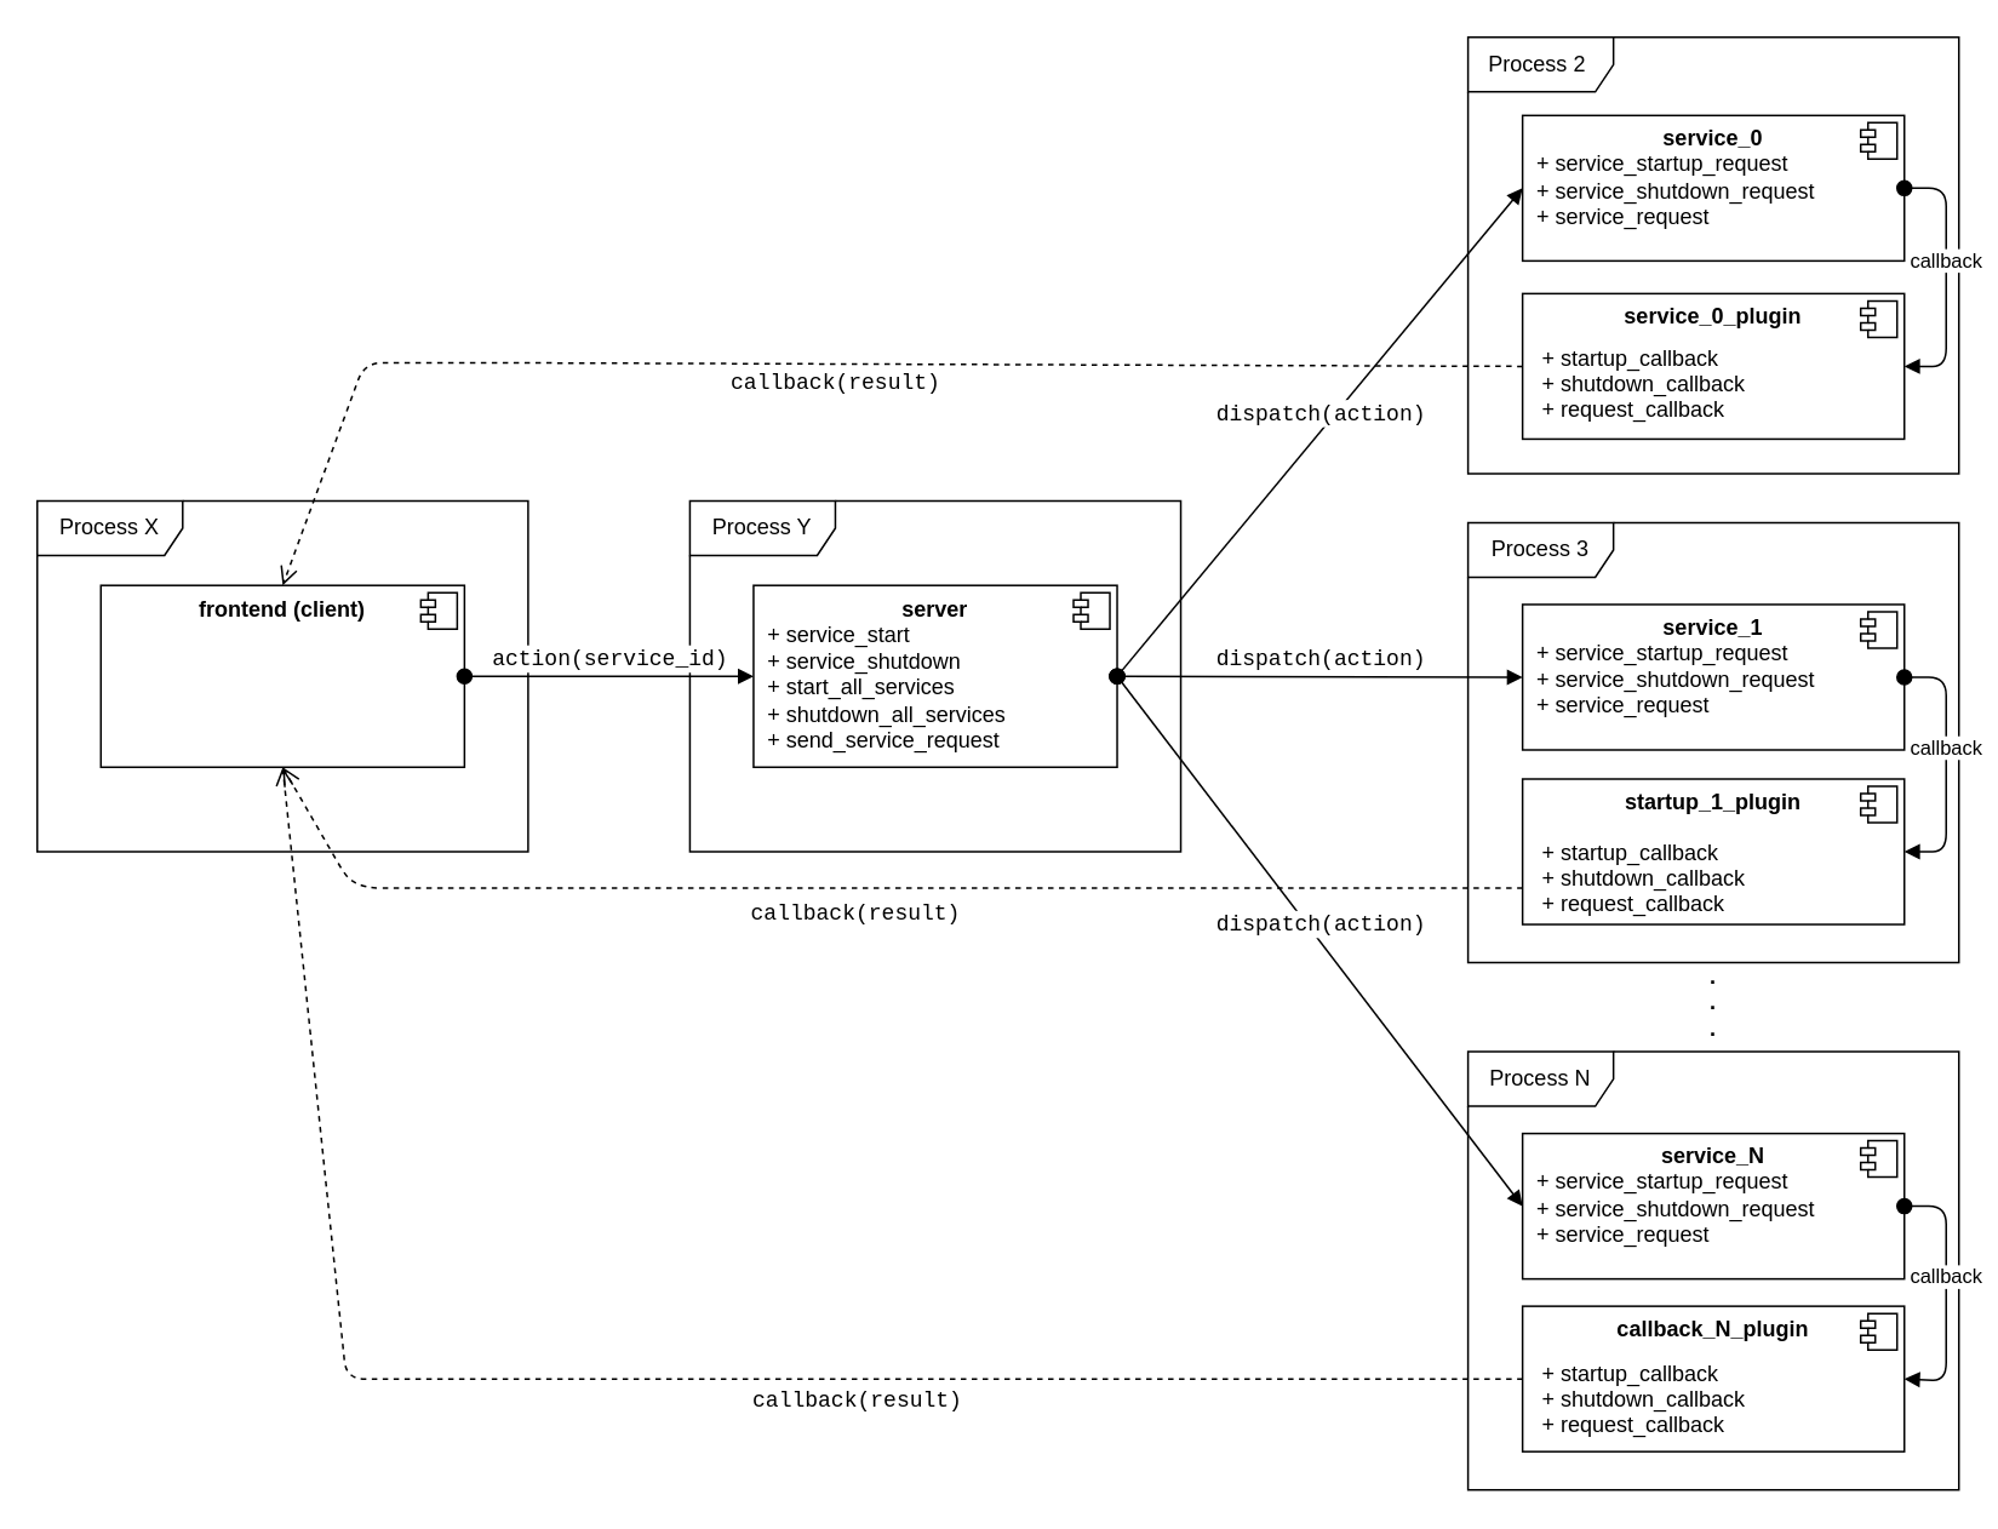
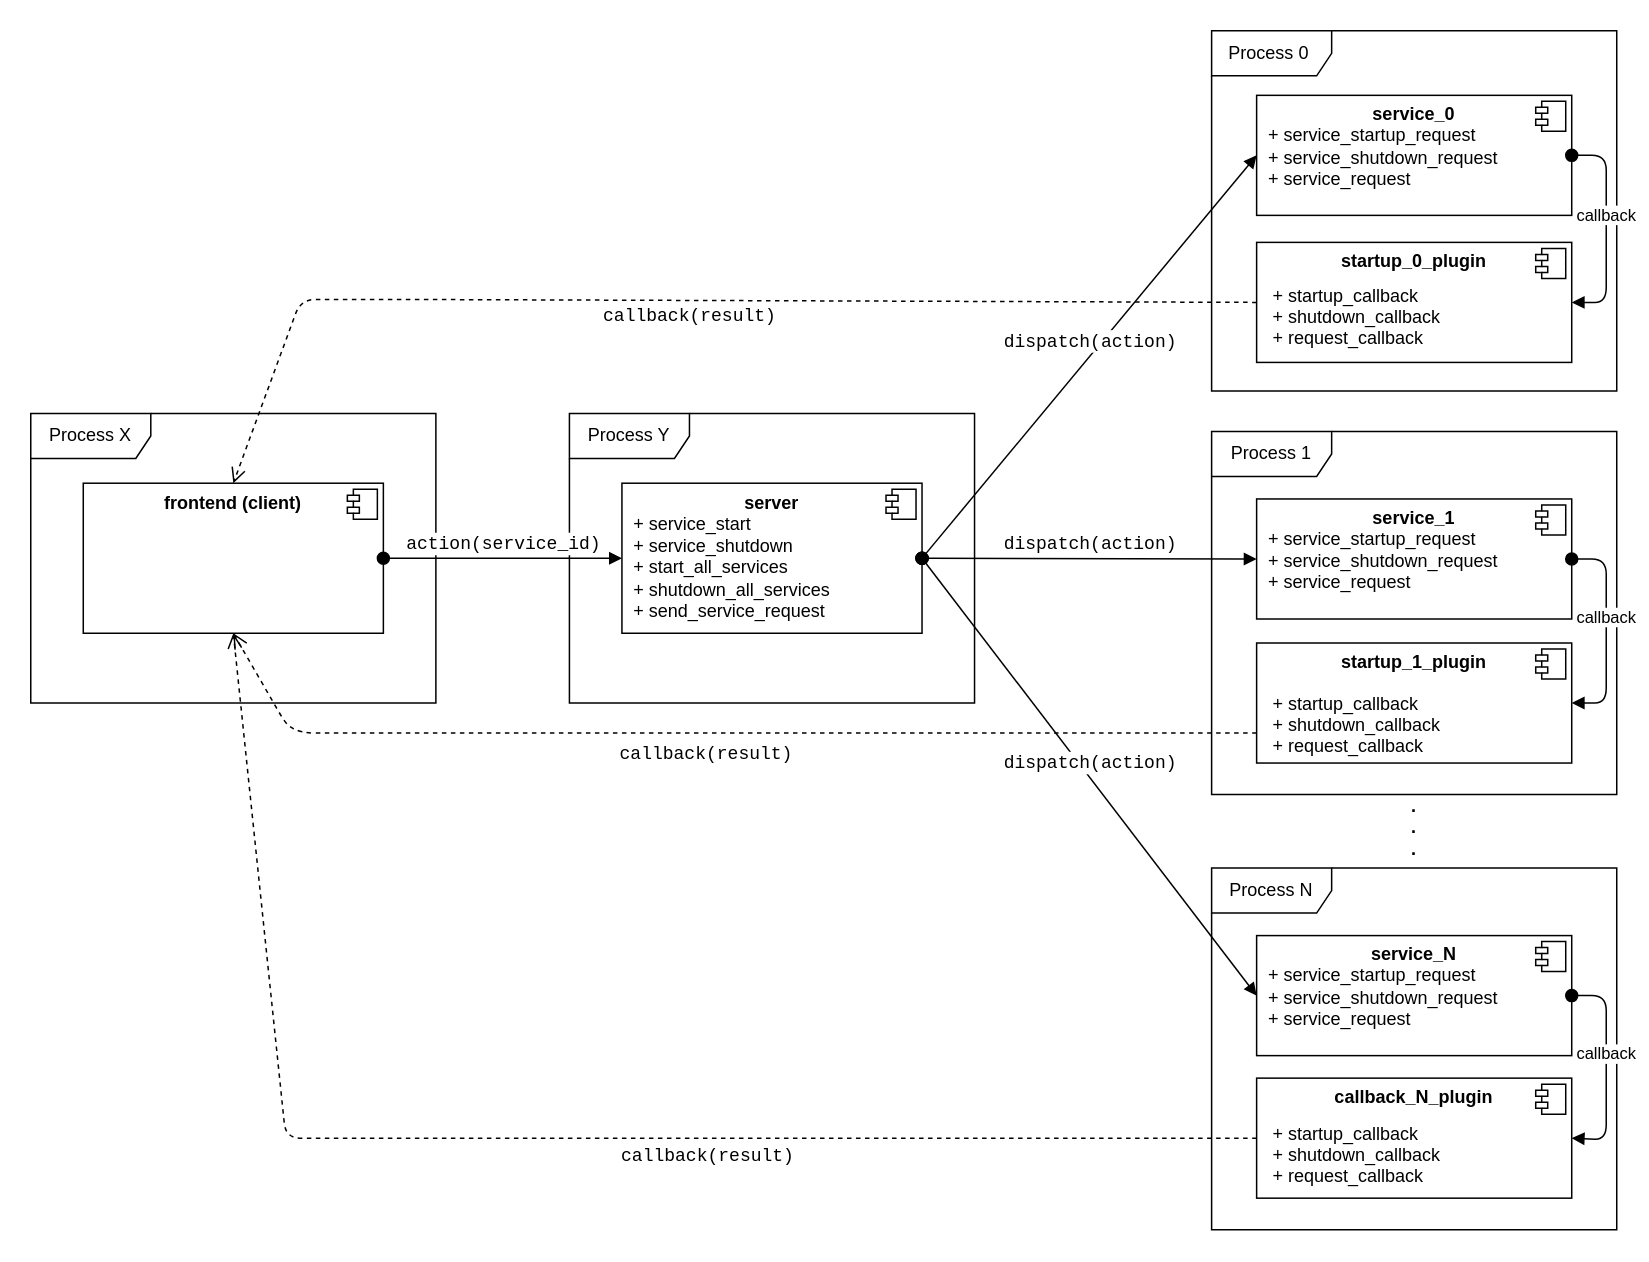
  <mxCell id="0" />
  <mxCell id="1" parent="0" />
  <mxCell id="2" value="&lt;p style=&quot;margin: 0px ; margin-top: 6px ; text-align: center&quot;&gt;&lt;b&gt;server&lt;/b&gt;&lt;/p&gt;&lt;p style=&quot;margin: 0px ; margin-left: 8px&quot;&gt;+ service_start&lt;/p&gt;&lt;p style=&quot;margin: 0px ; margin-left: 8px&quot;&gt;+ service_shutdown&lt;/p&gt;&lt;p style=&quot;margin: 0px ; margin-left: 8px&quot;&gt;&lt;span&gt;+ start_all_services&lt;/span&gt;&lt;br&gt;&lt;/p&gt;&lt;p style=&quot;margin: 0px ; margin-left: 8px&quot;&gt;+ shutdown_all_services&lt;/p&gt;&lt;p style=&quot;margin: 0px ; margin-left: 8px&quot;&gt;+ send_service_request&lt;/p&gt;" style="align=left;overflow=fill;html=1;" vertex="1" parent="1"><mxGeometry x="414" y="321.5" width="200" height="100" as="geometry" /></mxCell>
  <mxCell id="3" value="" style="shape=component;jettyWidth=8;jettyHeight=4;" vertex="1" parent="2"><mxGeometry x="1" width="20" height="20" relative="1" as="geometry"><mxPoint x="-24" y="4" as="offset" /></mxGeometry></mxCell>
  <mxCell id="4" value="&lt;p style=&quot;margin: 0px ; margin-top: 6px ; text-align: center&quot;&gt;&lt;b&gt;service_N&lt;/b&gt;&lt;/p&gt;&lt;p style=&quot;margin: 0px ; margin-left: 8px&quot;&gt;+ service_startup_request&lt;/p&gt;&lt;p style=&quot;margin: 0px ; margin-left: 8px&quot;&gt;+ service_shutdown_request&lt;/p&gt;&lt;p style=&quot;margin: 0px ; margin-left: 8px&quot;&gt;+ service_request&lt;/p&gt;" style="align=left;overflow=fill;html=1;" vertex="1" parent="1"><mxGeometry x="837" y="623" width="210" height="80" as="geometry" /></mxCell>
  <mxCell id="5" value="" style="shape=component;jettyWidth=8;jettyHeight=4;" vertex="1" parent="4"><mxGeometry x="1" width="20" height="20" relative="1" as="geometry"><mxPoint x="-24" y="4" as="offset" /></mxGeometry></mxCell>
  <mxCell id="6" value="&lt;b&gt;.&lt;br&gt;.&lt;br&gt;.&lt;br&gt;&lt;/b&gt;" style="text;html=1;strokeColor=none;fillColor=none;align=center;verticalAlign=middle;whiteSpace=wrap;rounded=0;" vertex="1" parent="1"><mxGeometry x="922" y="531" width="40" height="40" as="geometry" /></mxCell>
  <mxCell id="7" value="&lt;span&gt;&lt;font face=&quot;Courier New&quot;&gt;dispatch(action)&lt;/font&gt;&lt;/span&gt;" style="html=1;verticalAlign=bottom;startArrow=oval;startFill=1;endArrow=block;startSize=8;entryX=0;entryY=0.5;exitX=1;exitY=0.5;fontSize=12;labelBackgroundColor=#ffffff;" edge="1" parent="1" source="2" target="29"><mxGeometry width="60" relative="1" as="geometry"><mxPoint x="507" y="169" as="sourcePoint" /><mxPoint x="832" y="104" as="targetPoint" /></mxGeometry></mxCell>
  <mxCell id="8" value="&lt;font face=&quot;Courier New&quot;&gt;dispatch(action)&lt;/font&gt;" style="html=1;verticalAlign=bottom;startArrow=oval;startFill=1;endArrow=block;startSize=8;entryX=0;entryY=0.5;exitX=1;exitY=0.5;labelBackgroundColor=#ffffff;fontSize=12;" edge="1" parent="1" source="2" target="22"><mxGeometry width="60" relative="1" as="geometry"><mxPoint x="517" y="179" as="sourcePoint" /><mxPoint x="150" y="688" as="targetPoint" /></mxGeometry></mxCell>
  <mxCell id="9" value="&lt;span&gt;&lt;font face=&quot;Courier New&quot;&gt;dispatch(action)&lt;/font&gt;&lt;/span&gt;" style="html=1;verticalAlign=bottom;startArrow=oval;startFill=1;endArrow=block;startSize=8;entryX=0;entryY=0.5;exitX=1;exitY=0.5;labelBackgroundColor=#ffffff;fontSize=12;" edge="1" parent="1" source="2" target="4"><mxGeometry width="60" relative="1" as="geometry"><mxPoint x="497" y="189" as="sourcePoint" /><mxPoint x="897.333" y="293.833" as="targetPoint" /></mxGeometry></mxCell>
  <mxCell id="10" value="Process N&lt;br&gt;" style="shape=umlFrame;whiteSpace=wrap;html=1;width=80;height=30;" vertex="1" parent="1"><mxGeometry x="807" y="578" width="270" height="241" as="geometry" /></mxCell>
  <mxCell id="11" value="Process Y&lt;br&gt;" style="shape=umlFrame;whiteSpace=wrap;html=1;width=80;height=30;" vertex="1" parent="1"><mxGeometry x="379" y="275" width="270" height="193" as="geometry" /></mxCell>
  <mxCell id="12" value="&lt;p style=&quot;margin: 0px ; margin-top: 6px ; text-align: center&quot;&gt;&lt;b&gt;frontend (client)&lt;/b&gt;&lt;/p&gt;" style="align=left;overflow=fill;html=1;" vertex="1" parent="1"><mxGeometry x="55" y="321.5" width="200" height="100" as="geometry" /></mxCell>
  <mxCell id="13" value="" style="shape=component;jettyWidth=8;jettyHeight=4;" vertex="1" parent="12"><mxGeometry x="1" width="20" height="20" relative="1" as="geometry"><mxPoint x="-24" y="4" as="offset" /></mxGeometry></mxCell>
  <mxCell id="14" value="Process X&lt;br&gt;" style="shape=umlFrame;whiteSpace=wrap;html=1;width=80;height=30;" vertex="1" parent="1"><mxGeometry x="20" y="275" width="270" height="193" as="geometry" /></mxCell>
  <mxCell id="15" value="&lt;font face=&quot;Courier New&quot;&gt;action(service_id)&lt;/font&gt;" style="html=1;verticalAlign=bottom;startArrow=oval;startFill=1;endArrow=block;startSize=8;entryX=0;entryY=0.5;exitX=1;exitY=0.5;fontSize=12;labelBackgroundColor=#ffffff;" edge="1" parent="1" source="12" target="2"><mxGeometry width="60" relative="1" as="geometry"><mxPoint x="339.794" y="257.824" as="sourcePoint" /><mxPoint x="575.088" as="targetPoint" y="-1" /></mxGeometry></mxCell>
  <mxCell id="16" value="" style="html=1;verticalAlign=bottom;endArrow=open;dashed=1;endSize=8;exitX=0;exitY=0.5;entryX=0.5;entryY=1;" edge="1" parent="1" source="18" target="12"><mxGeometry relative="1" as="geometry"><mxPoint x="760" y="768.5" as="sourcePoint" /><mxPoint x="680" y="768.5" as="targetPoint" /><Array as="points"><mxPoint x="190" y="758" /></Array></mxGeometry></mxCell>
  <mxCell id="17" value="&lt;font face=&quot;Courier New&quot;&gt;callback(result)&lt;/font&gt;" style="text;html=1;resizable=0;points=[];align=center;verticalAlign=middle;labelBackgroundColor=none;" vertex="1" connectable="0" parent="16"><mxGeometry x="-0.265" y="4" relative="1" as="geometry"><mxPoint x="-5" y="7" as="offset" /></mxGeometry></mxCell>
  <mxCell id="18" value="&lt;p style=&quot;margin: 0px ; margin-top: 6px ; text-align: center&quot;&gt;&lt;b&gt;callback_N_plugin&lt;/b&gt;&lt;/p&gt;" style="align=left;overflow=fill;html=1;" vertex="1" parent="1"><mxGeometry x="837" y="718" width="210" height="80" as="geometry" /></mxCell>
  <mxCell id="19" value="" style="shape=component;jettyWidth=8;jettyHeight=4;" vertex="1" parent="18"><mxGeometry x="1" width="20" height="20" relative="1" as="geometry"><mxPoint x="-24" y="4" as="offset" /></mxGeometry></mxCell>
  <mxCell id="20" value="+ startup_callback&#10;+ shutdown_callback&#10;+ request_callback&#10;" style="text;strokeColor=none;fillColor=none;align=left;verticalAlign=top;spacingLeft=4;spacingRight=4;overflow=hidden;rotatable=0;points=[[0,0.5],[1,0.5]];portConstraint=eastwest;" vertex="1" parent="18"><mxGeometry x="5" y="24" width="195" height="53" as="geometry" /></mxCell>
  <mxCell id="21" value="callback" style="html=1;verticalAlign=bottom;startArrow=oval;startFill=1;endArrow=block;startSize=8;exitX=1;exitY=0.5;entryX=1;entryY=0.5;" edge="1" parent="1" source="4" target="18"><mxGeometry width="60" relative="1" as="geometry"><mxPoint x="1047" y="648" as="sourcePoint" /><mxPoint x="450" y="669" as="targetPoint" /><Array as="points"><mxPoint x="1070" y="663" /><mxPoint x="1070" y="759" /></Array></mxGeometry></mxCell>
  <mxCell id="22" value="&lt;p style=&quot;margin: 0px ; margin-top: 6px ; text-align: center&quot;&gt;&lt;b&gt;service_1&lt;/b&gt;&lt;/p&gt;&lt;p style=&quot;margin: 0px ; margin-left: 8px&quot;&gt;+ service_startup_request&lt;/p&gt;&lt;p style=&quot;margin: 0px ; margin-left: 8px&quot;&gt;+ service_shutdown_request&lt;/p&gt;&lt;p style=&quot;margin: 0px ; margin-left: 8px&quot;&gt;+ service_request&lt;/p&gt;" style="align=left;overflow=fill;html=1;" vertex="1" parent="1"><mxGeometry x="837" y="332" width="210" height="80" as="geometry" /></mxCell>
  <mxCell id="23" value="" style="shape=component;jettyWidth=8;jettyHeight=4;" vertex="1" parent="22"><mxGeometry x="1" width="20" height="20" relative="1" as="geometry"><mxPoint x="-24" y="4" as="offset" /></mxGeometry></mxCell>
- <mxCell id="24" value="Process 3&lt;br&gt;" style="shape=umlFrame;whiteSpace=wrap;html=1;width=80;height=30;" vertex="1" parent="1"><mxGeometry x="807" y="287" width="270" height="242" as="geometry" /></mxCell>
+ <mxCell id="24" value="Process 1&lt;br&gt;" style="shape=umlFrame;whiteSpace=wrap;html=1;width=80;height=30;" vertex="1" parent="1"><mxGeometry x="807" y="287" width="270" height="242" as="geometry" /></mxCell>
  <mxCell id="25" value="&lt;p style=&quot;margin: 0px ; margin-top: 6px ; text-align: center&quot;&gt;&lt;b&gt;startup_1_plugin&lt;/b&gt;&lt;/p&gt;" style="align=left;overflow=fill;html=1;" vertex="1" parent="1"><mxGeometry x="837" y="428" width="210" height="80" as="geometry" /></mxCell>
  <mxCell id="26" value="" style="shape=component;jettyWidth=8;jettyHeight=4;" vertex="1" parent="25"><mxGeometry x="1" width="20" height="20" relative="1" as="geometry"><mxPoint x="-24" y="4" as="offset" /></mxGeometry></mxCell>
  <mxCell id="27" value="+ startup_callback&#10;+ shutdown_callback&#10;+ request_callback&#10;" style="text;strokeColor=none;fillColor=none;align=left;verticalAlign=top;spacingLeft=4;spacingRight=4;overflow=hidden;rotatable=0;points=[[0,0.5],[1,0.5]];portConstraint=eastwest;" vertex="1" parent="25"><mxGeometry x="5" y="27" width="195" height="53" as="geometry" /></mxCell>
  <mxCell id="28" value="callback" style="html=1;verticalAlign=bottom;startArrow=oval;startFill=1;endArrow=block;startSize=8;exitX=1;exitY=0.5;entryX=1;entryY=0.5;" edge="1" source="22" target="25" parent="1"><mxGeometry width="60" relative="1" as="geometry"><mxPoint x="1047" y="358" as="sourcePoint" /><mxPoint x="450" y="378" as="targetPoint" /><Array as="points"><mxPoint x="1070" y="372" /><mxPoint x="1070" y="468" /></Array></mxGeometry></mxCell>
  <mxCell id="29" value="&lt;p style=&quot;margin: 0px ; margin-top: 6px ; text-align: center&quot;&gt;&lt;b&gt;service_0&lt;/b&gt;&lt;/p&gt;&lt;p style=&quot;margin: 0px ; margin-left: 8px&quot;&gt;+ service_startup_request&lt;/p&gt;&lt;p style=&quot;margin: 0px ; margin-left: 8px&quot;&gt;+ service_shutdown_request&lt;/p&gt;&lt;p style=&quot;margin: 0px ; margin-left: 8px&quot;&gt;+ service_request&lt;/p&gt;" style="align=left;overflow=fill;html=1;" vertex="1" parent="1"><mxGeometry x="837" y="63" width="210" height="80" as="geometry" /></mxCell>
  <mxCell id="30" value="" style="shape=component;jettyWidth=8;jettyHeight=4;" vertex="1" parent="29"><mxGeometry x="1" width="20" height="20" relative="1" as="geometry"><mxPoint x="-24" y="4" as="offset" /></mxGeometry></mxCell>
- <mxCell id="31" value="Process 2&amp;nbsp;&lt;br&gt;" style="shape=umlFrame;whiteSpace=wrap;html=1;width=80;height=30;" vertex="1" parent="1"><mxGeometry x="807" y="20" width="270" height="240" as="geometry" /></mxCell>
- <mxCell id="32" value="&lt;p style=&quot;margin: 0px ; margin-top: 6px ; text-align: center&quot;&gt;&lt;b&gt;service_0_plugin&lt;/b&gt;&lt;/p&gt;" style="align=left;overflow=fill;html=1;" vertex="1" parent="1"><mxGeometry x="837" y="161" width="210" height="80" as="geometry" /></mxCell>
+ <mxCell id="31" value="Process 0&amp;nbsp;&lt;br&gt;" style="shape=umlFrame;whiteSpace=wrap;html=1;width=80;height=30;" vertex="1" parent="1"><mxGeometry x="807" y="20" width="270" height="240" as="geometry" /></mxCell>
+ <mxCell id="32" value="&lt;p style=&quot;margin: 0px ; margin-top: 6px ; text-align: center&quot;&gt;&lt;b&gt;startup_0_plugin&lt;/b&gt;&lt;/p&gt;" style="align=left;overflow=fill;html=1;" vertex="1" parent="1"><mxGeometry x="837" y="161" width="210" height="80" as="geometry" /></mxCell>
  <mxCell id="33" value="" style="shape=component;jettyWidth=8;jettyHeight=4;" vertex="1" parent="32"><mxGeometry x="1" width="20" height="20" relative="1" as="geometry"><mxPoint x="-24" y="4" as="offset" /></mxGeometry></mxCell>
  <mxCell id="34" value="+ startup_callback&#10;+ shutdown_callback&#10;+ request_callback&#10;" style="text;strokeColor=none;fillColor=none;align=left;verticalAlign=top;spacingLeft=4;spacingRight=4;overflow=hidden;rotatable=0;points=[[0,0.5],[1,0.5]];portConstraint=eastwest;" vertex="1" parent="32"><mxGeometry x="5" y="22" width="195" height="53" as="geometry" /></mxCell>
  <mxCell id="35" value="callback" style="html=1;verticalAlign=bottom;startArrow=oval;startFill=1;endArrow=block;startSize=8;exitX=1;exitY=0.5;entryX=1;entryY=0.5;labelBackgroundColor=#ffffff;" edge="1" source="29" target="32" parent="1"><mxGeometry width="60" relative="1" as="geometry"><mxPoint x="390" y="127" as="sourcePoint" /><mxPoint x="1047" y="216" as="targetPoint" /><Array as="points"><mxPoint x="1070" y="103" /><mxPoint x="1070" y="201" /></Array></mxGeometry></mxCell>
  <mxCell id="36" value="&lt;span&gt;&lt;font face=&quot;Courier New&quot;&gt;callback(result)&lt;/font&gt;&lt;/span&gt;&lt;br style=&quot;font-size: 12px&quot;&gt;" style="html=1;verticalAlign=top;endArrow=open;dashed=1;endSize=8;exitX=0;exitY=0.75;entryX=0.5;entryY=1;labelBorderColor=none;labelBackgroundColor=none;labelPosition=center;verticalLabelPosition=bottom;align=center;fontSize=12;" edge="1" parent="1" source="25" target="12"><mxGeometry x="0.022" relative="1" as="geometry"><mxPoint x="847" y="795" as="sourcePoint" /><mxPoint x="165" y="432" as="targetPoint" /><Array as="points"><mxPoint x="200" y="488" /><mxPoint x="190" y="482" /></Array><mxPoint as="offset" /></mxGeometry></mxCell>
  <mxCell id="37" value="" style="html=1;verticalAlign=bottom;endArrow=open;dashed=1;endSize=8;exitX=0;exitY=0.5;entryX=0.5;entryY=0;" edge="1" parent="1" source="32" target="12"><mxGeometry relative="1" as="geometry"><mxPoint x="842" y="208.5" as="sourcePoint" /><mxPoint x="160" y="148.5" as="targetPoint" /><Array as="points"><mxPoint x="260" y="199" /><mxPoint x="200" y="199" /></Array></mxGeometry></mxCell>
  <mxCell id="38" value="&lt;font face=&quot;Courier New&quot;&gt;callback(result)&lt;/font&gt;" style="text;html=1;resizable=0;points=[];align=center;verticalAlign=middle;labelBackgroundColor=none;" vertex="1" connectable="0" parent="37"><mxGeometry x="-0.209" y="1" relative="1" as="geometry"><mxPoint x="-74" y="8.5" as="offset" /></mxGeometry></mxCell>
